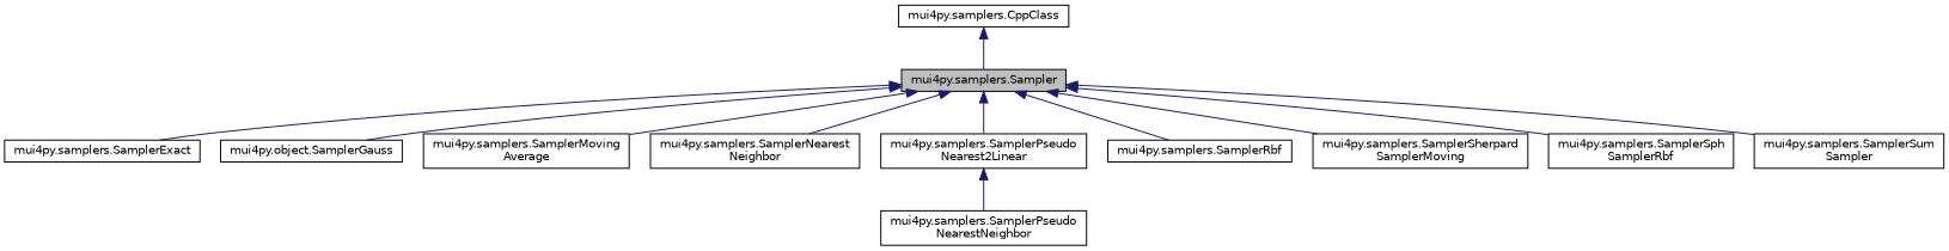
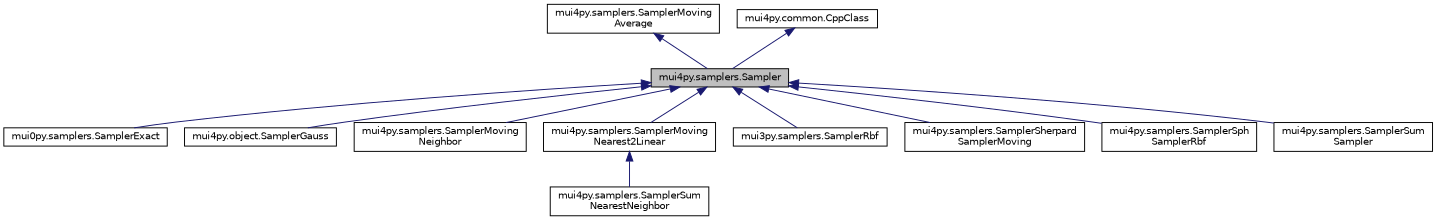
  digraph {
    rankdir=TB
    node [color=black fillcolor=white fontname=Helvetica fontsize=10 shape=record style=filled]
    edge [color=midnightblue dir=back fontname=Helvetica fontsize=10 labelfontname=Helvetica labelfontsize=10 style=solid]
    n1 [fillcolor=grey75 fontcolor=black height=0.2 label="mui4py.samplers.Sampler" width=0.4]
-   n2 [height=0.2 label="mui4py.samplers.SamplerExact" width=0.4]
+   n2 [height=0.2 label="mui0py.samplers.SamplerExact" width=0.4]
    n3 [height=0.2 label="mui4py.object.SamplerGauss" width=0.4]
    n4 [height=0.2 label="mui4py.samplers.SamplerMoving\lAverage" width=0.4]
-   n5 [height=0.2 label="mui4py.samplers.SamplerNearest\lNeighbor" width=0.4]
-   n6 [height=0.2 label="mui4py.samplers.SamplerPseudo\lNearest2Linear" width=0.4]
-   n7 [height=0.2 label="mui4py.samplers.SamplerRbf" width=0.4]
+   n5 [height=0.2 label="mui4py.samplers.SamplerMoving\lNeighbor" width=0.4]
+   n6 [height=0.2 label="mui4py.samplers.SamplerMoving\lNearest2Linear" width=0.4]
+   n7 [height=0.2 label="mui3py.samplers.SamplerRbf" width=0.4]
    n8 [height=0.2 label="mui4py.samplers.SamplerSherpard\lSamplerMoving" width=0.4]
    n9 [height=0.2 label="mui4py.samplers.SamplerSph\lSamplerRbf" width=0.4]
    n10 [height=0.2 label="mui4py.samplers.SamplerSum\lSampler" width=0.4]
-   n11 [height=0.2 label="mui4py.samplers.SamplerPseudo\lNearestNeighbor" width=0.4]
-   n12 [height=0.2 label="mui4py.samplers.CppClass" width=0.4]
+   n11 [height=0.2 label="mui4py.samplers.SamplerSum\lNearestNeighbor" width=0.4]
+   n12 [height=0.2 label="mui4py.common.CppClass" width=0.4]
    n1 -> n2
    n1 -> n3
-   n1 -> n4
+   n4 -> n1
    n1 -> n5
    n1 -> n6
    n1 -> n7
    n1 -> n8
    n1 -> n9
    n1 -> n10
    n6 -> n11
    n12 -> n1
  }
